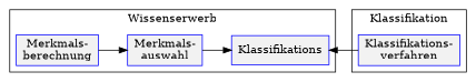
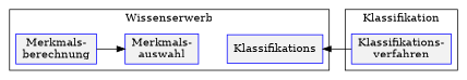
  digraph {
    rankdir=LR
    node [color=blue fillcolor=gray95 shape=box style=filled]
    n1 [label="Klassifikations-\nverfahren"]
    n2 [label="Merkmals-\nberechnung"]
    n3 [label="Merkmals-\nauswahl"]
    n4 [label=Klassifikations]
    subgraph cluster_1 {
      label=Klassifikation
      n1
    }
    subgraph cluster_2 {
      label=Wissenserwerb
      n2
      n3
      n4
    }
    n2 -> n3
-   n3 -> n4
    n4 -> n1 [dir=back]
  }
